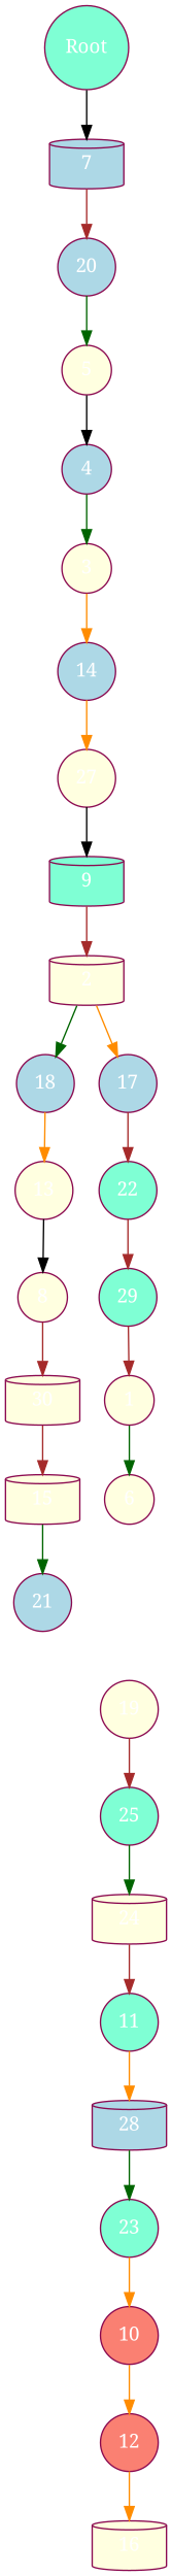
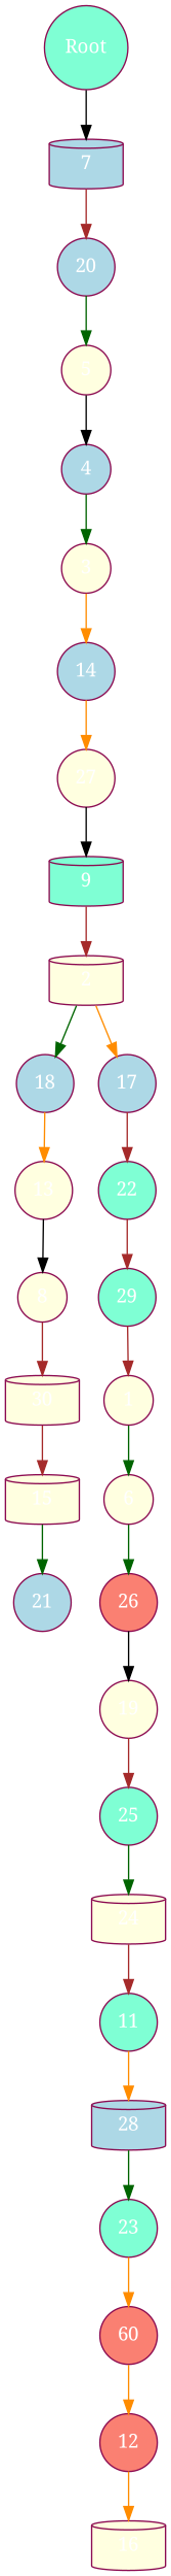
  digraph {
    fontname="Noto Serif"
    node [color=deeppink4 fillcolor=lightyellow fontcolor=white fontname="Noto Serif" shape=circle style=filled]
    edge [color=brown fontname="Noto Serif"]
    29 [fillcolor=aquamarine]
    1
    6
+   26 [fillcolor=salmon]
    9 [fillcolor=aquamarine shape=cylinder]
    2 [shape=cylinder]
    18 [fillcolor=lightblue]
    17 [fillcolor=lightblue]
    13
    22 [fillcolor=aquamarine]
    4 [fillcolor=lightblue]
    3
    14 [fillcolor=lightblue]
    27
    5
    20 [fillcolor=lightblue]
    19
    Root [fillcolor=aquamarine]
    7 [fillcolor=lightblue shape=cylinder]
    8
    30 [shape=cylinder]
    15 [shape=cylinder]
    23 [fillcolor=aquamarine]
-   10 [fillcolor=salmon]
+   10 [fillcolor=salmon label=60]
    12 [fillcolor=salmon]
    16 [shape=cylinder]
    24 [shape=cylinder]
    11 [fillcolor=aquamarine]
    28 [fillcolor=lightblue shape=cylinder]
    21 [fillcolor=lightblue]
    25 [fillcolor=aquamarine]
    29 -> 1
    1 -> 6 [color=darkgreen]
+   6 -> 26 [color=darkgreen]
+   26 -> 19 [color=black]
    9 -> 2
    2 -> 18 [color=darkgreen]
    2 -> 17 [color=darkorange]
    18 -> 13 [color=darkorange]
    17 -> 22
    13 -> 8 [color=black]
    22 -> 29
    4 -> 3 [color=darkgreen]
    3 -> 14 [color=darkorange]
    14 -> 27 [color=darkorange]
    27 -> 9 [color=black]
    5 -> 4 [color=black]
    20 -> 5 [color=darkgreen]
    19 -> 25
    Root -> 7 [color=black]
    7 -> 20
    8 -> 30
    30 -> 15
    15 -> 21 [color=darkgreen]
    23 -> 10 [color=darkorange]
    10 -> 12 [color=darkorange]
    12 -> 16 [color=darkorange]
    24 -> 11
    11 -> 28 [color=darkorange]
    28 -> 23 [color=darkgreen]
    25 -> 24 [color=darkgreen]
  }
